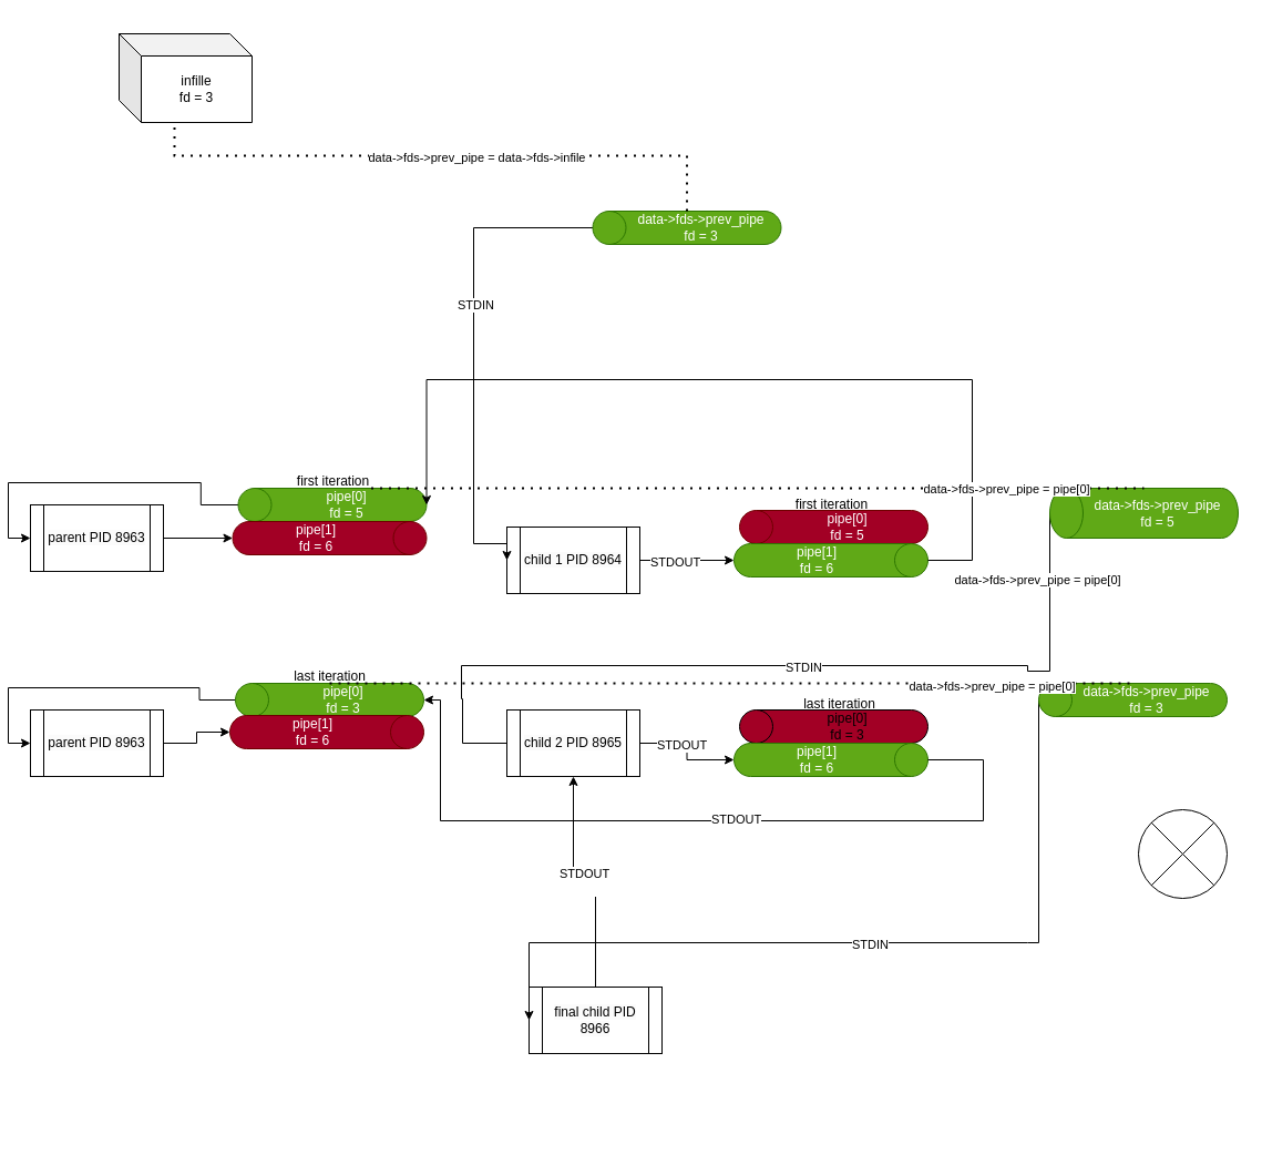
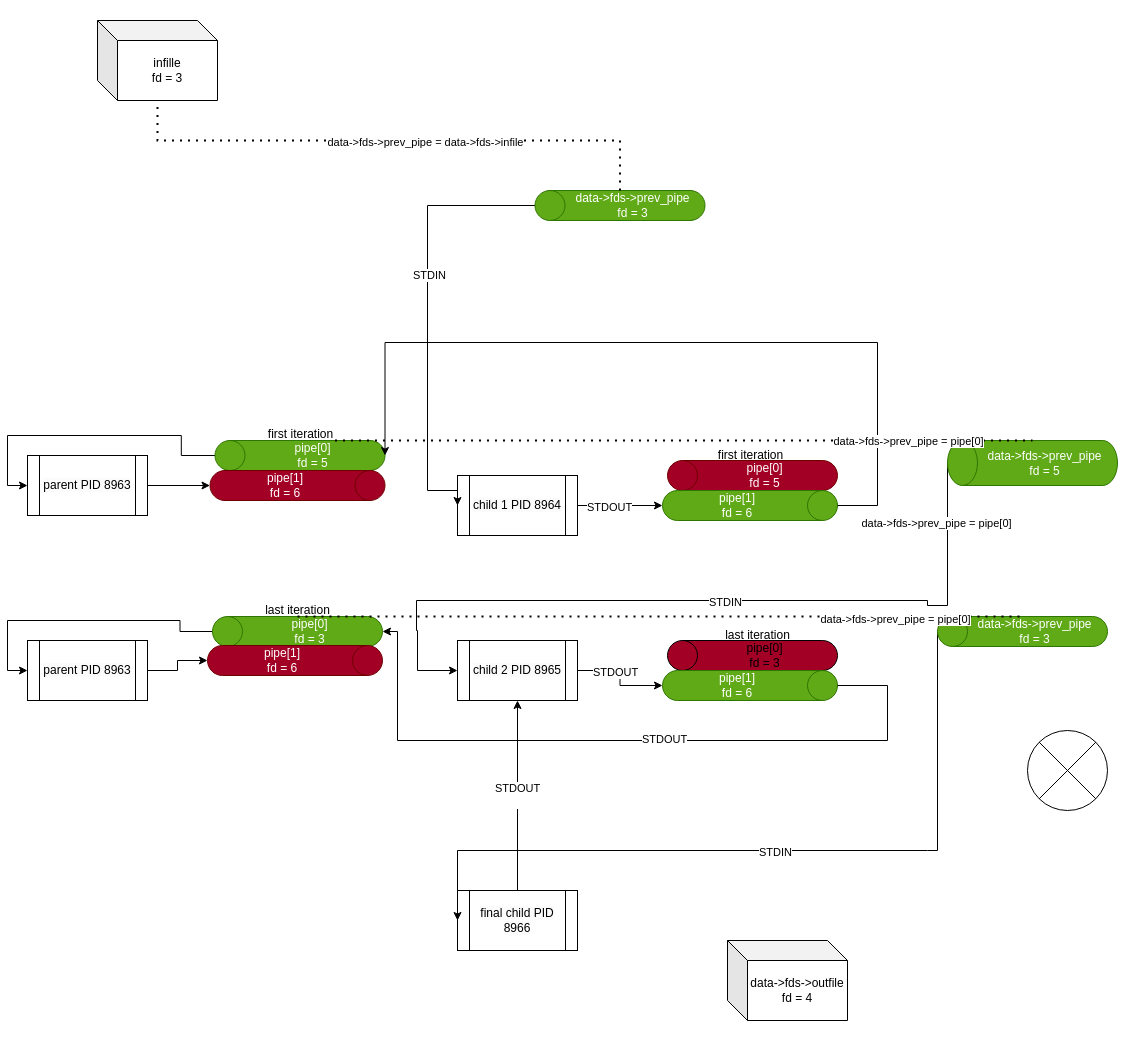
  <mxCell id="0" />
  <mxCell id="1" parent="0" />
  <mxCell id="2" style="edgeStyle=orthogonalEdgeStyle;rounded=0;orthogonalLoop=1;jettySize=auto;html=1;entryX=0;entryY=0.5;entryDx=0;entryDy=0;" edge="1" parent="1" source="3" target="7"><mxGeometry relative="1" as="geometry" /></mxCell>
  <mxCell id="3" value="pipe[0]&lt;br&gt;&lt;div&gt;fd = 5&lt;/div&gt;" style="shape=cylinder3;whiteSpace=wrap;html=1;boundedLbl=1;backgroundOutline=1;size=15;direction=north;fillColor=#60a917;fontColor=#ffffff;strokeColor=#2D7600;" parent="1" vertex="1"><mxGeometry x="207.5" y="440" width="170" height="30" as="geometry" /></mxCell>
- <mxCell id="4" value="infille&lt;div&gt;fd = 3&lt;/div&gt;" style="shape=cube;whiteSpace=wrap;html=1;boundedLbl=1;backgroundOutline=1;darkOpacity=0.05;darkOpacity2=0.1;" parent="1" vertex="1"><mxGeometry x="100" y="30" width="120" height="80" as="geometry" /></mxCell>
+ <mxCell id="4" value="infille&lt;div&gt;fd = 3&lt;/div&gt;" style="shape=cube;whiteSpace=wrap;html=1;boundedLbl=1;backgroundOutline=1;darkOpacity=0.05;darkOpacity2=0.1;" parent="1" vertex="1"><mxGeometry x="90" y="20" width="120" height="80" as="geometry" /></mxCell>
+ <mxCell id="5" value="data-&gt;fds-&gt;outfile&lt;div&gt;fd = 4&lt;/div&gt;" style="shape=cube;whiteSpace=wrap;html=1;boundedLbl=1;backgroundOutline=1;darkOpacity=0.05;darkOpacity2=0.1;" parent="1" vertex="1"><mxGeometry x="720" y="940" width="120" height="80" as="geometry" /></mxCell>
  <mxCell id="6" value="pipe[1]&lt;div&gt;fd = 6&lt;/div&gt;" style="shape=cylinder3;whiteSpace=wrap;html=1;boundedLbl=1;backgroundOutline=1;size=15;direction=south;fillColor=light-dark(#A20025,#FF3333);fontColor=#ffffff;strokeColor=#6F0000;" parent="1" vertex="1"><mxGeometry x="202.5" y="470" width="175" height="30" as="geometry" /></mxCell>
  <mxCell id="7" value="&lt;span style=&quot;color: rgb(0, 0, 0); font-family: Helvetica; font-size: 12px; font-style: normal; font-variant-ligatures: normal; font-variant-caps: normal; font-weight: 400; letter-spacing: normal; orphans: 2; text-align: center; text-indent: 0px; text-transform: none; widows: 2; word-spacing: 0px; -webkit-text-stroke-width: 0px; white-space: normal; background-color: rgb(251, 251, 251); text-decoration-thickness: initial; text-decoration-style: initial; text-decoration-color: initial; display: inline !important; float: none;&quot;&gt;parent PID 8963&lt;/span&gt;" style="shape=process;whiteSpace=wrap;html=1;backgroundOutline=1;" parent="1" vertex="1"><mxGeometry x="20" y="455" width="120" height="60" as="geometry" /></mxCell>
  <mxCell id="8" value="&lt;span style=&quot;color: rgb(0, 0, 0); font-family: Helvetica; font-size: 12px; font-style: normal; font-variant-ligatures: normal; font-variant-caps: normal; font-weight: 400; letter-spacing: normal; orphans: 2; text-align: center; text-indent: 0px; text-transform: none; widows: 2; word-spacing: 0px; -webkit-text-stroke-width: 0px; white-space: normal; background-color: rgb(251, 251, 251); text-decoration-thickness: initial; text-decoration-style: initial; text-decoration-color: initial; display: inline !important; float: none;&quot;&gt;child 1 PID 8964&lt;/span&gt;" style="shape=process;whiteSpace=wrap;html=1;backgroundOutline=1;" parent="1" vertex="1"><mxGeometry x="450" y="475" width="120" height="60" as="geometry" /></mxCell>
  <mxCell id="9" value="&lt;span style=&quot;color: rgb(0, 0, 0); font-family: Helvetica; font-size: 12px; font-style: normal; font-variant-ligatures: normal; font-variant-caps: normal; font-weight: 400; letter-spacing: normal; orphans: 2; text-align: center; text-indent: 0px; text-transform: none; widows: 2; word-spacing: 0px; -webkit-text-stroke-width: 0px; white-space: normal; background-color: rgb(251, 251, 251); text-decoration-thickness: initial; text-decoration-style: initial; text-decoration-color: initial; display: inline !important; float: none;&quot;&gt;child 2 PID 8965&lt;/span&gt;" style="shape=process;whiteSpace=wrap;html=1;backgroundOutline=1;" parent="1" vertex="1"><mxGeometry x="450" y="640" width="120" height="60" as="geometry" /></mxCell>
- <mxCell id="10" value="&lt;span style=&quot;color: rgb(0, 0, 0); font-family: Helvetica; font-size: 12px; font-style: normal; font-variant-ligatures: normal; font-variant-caps: normal; font-weight: 400; letter-spacing: normal; orphans: 2; text-align: center; text-indent: 0px; text-transform: none; widows: 2; word-spacing: 0px; -webkit-text-stroke-width: 0px; white-space: normal; background-color: rgb(251, 251, 251); text-decoration-thickness: initial; text-decoration-style: initial; text-decoration-color: initial; display: inline !important; float: none;&quot;&gt;final child PID 8966&lt;/span&gt;" style="shape=process;whiteSpace=wrap;html=1;backgroundOutline=1;" parent="1" vertex="1"><mxGeometry x="470" y="890" width="120" height="60" as="geometry" /></mxCell>
+ <mxCell id="10" value="&lt;span style=&quot;color: rgb(0, 0, 0); font-family: Helvetica; font-size: 12px; font-style: normal; font-variant-ligatures: normal; font-variant-caps: normal; font-weight: 400; letter-spacing: normal; orphans: 2; text-align: center; text-indent: 0px; text-transform: none; widows: 2; word-spacing: 0px; -webkit-text-stroke-width: 0px; white-space: normal; background-color: rgb(251, 251, 251); text-decoration-thickness: initial; text-decoration-style: initial; text-decoration-color: initial; display: inline !important; float: none;&quot;&gt;final child PID 8966&lt;/span&gt;" style="shape=process;whiteSpace=wrap;html=1;backgroundOutline=1;" parent="1" vertex="1"><mxGeometry x="450" y="890" width="120" height="60" as="geometry" /></mxCell>
  <mxCell id="11" value="pipe[0]&lt;div&gt;fd = 5&lt;/div&gt;" style="shape=cylinder3;whiteSpace=wrap;html=1;boundedLbl=1;backgroundOutline=1;size=15;direction=north;fillColor=light-dark(#A20025,#FF3333);fontColor=#ffffff;strokeColor=#6F0000;" parent="1" vertex="1"><mxGeometry x="660" y="460" width="170" height="30" as="geometry" /></mxCell>
  <mxCell id="12" value="pipe[1]&lt;div&gt;fd = 6&lt;/div&gt;" style="shape=cylinder3;whiteSpace=wrap;html=1;boundedLbl=1;backgroundOutline=1;size=15;direction=south;fillColor=#60a917;fontColor=#ffffff;strokeColor=#2D7600;" parent="1" vertex="1"><mxGeometry x="655" y="490" width="175" height="30" as="geometry" /></mxCell>
  <mxCell id="13" style="edgeStyle=orthogonalEdgeStyle;rounded=0;orthogonalLoop=1;jettySize=auto;html=1;entryX=0.5;entryY=1;entryDx=0;entryDy=0;entryPerimeter=0;" parent="1" source="8" target="12" edge="1"><mxGeometry relative="1" as="geometry" /></mxCell>
  <mxCell id="14" value="STDOUT" style="edgeLabel;html=1;align=center;verticalAlign=middle;resizable=0;points=[];" parent="13" vertex="1" connectable="0"><mxGeometry x="-0.261" y="-1" relative="1" as="geometry"><mxPoint as="offset" /></mxGeometry></mxCell>
  <mxCell id="15" value="STDOUT&lt;div&gt;&lt;br&gt;&lt;/div&gt;" style="edgeStyle=orthogonalEdgeStyle;rounded=0;orthogonalLoop=1;jettySize=auto;html=1;" parent="1" source="10" target="9" edge="1"><mxGeometry relative="1" as="geometry" /></mxCell>
  <mxCell id="16" value="pipe[0]&lt;div&gt;fd = 3&lt;br&gt;&lt;/div&gt;" style="shape=cylinder3;whiteSpace=wrap;html=1;boundedLbl=1;backgroundOutline=1;size=15;direction=north;fillColor=light-dark(#A20025,#FF3333);" parent="1" vertex="1"><mxGeometry x="660" y="640" width="170" height="30" as="geometry" /></mxCell>
  <mxCell id="17" value="pipe[1]&lt;div&gt;fd = 6&lt;/div&gt;" style="shape=cylinder3;whiteSpace=wrap;html=1;boundedLbl=1;backgroundOutline=1;size=15;direction=south;fillColor=#60a917;fontColor=#ffffff;strokeColor=#2D7600;" parent="1" vertex="1"><mxGeometry x="655" y="670" width="175" height="30" as="geometry" /></mxCell>
  <mxCell id="18" style="edgeStyle=orthogonalEdgeStyle;rounded=0;orthogonalLoop=1;jettySize=auto;html=1;entryX=0.5;entryY=1;entryDx=0;entryDy=0;entryPerimeter=0;exitX=1;exitY=0.5;exitDx=0;exitDy=0;" parent="1" source="9" target="17" edge="1"><mxGeometry relative="1" as="geometry"><mxPoint x="560" y="600" as="sourcePoint" /><mxPoint x="646" y="615" as="targetPoint" /></mxGeometry></mxCell>
  <mxCell id="19" value="STDOUT" style="edgeLabel;html=1;align=center;verticalAlign=middle;resizable=0;points=[];" parent="18" vertex="1" connectable="0"><mxGeometry x="-0.261" y="-1" relative="1" as="geometry"><mxPoint as="offset" /></mxGeometry></mxCell>
  <mxCell id="20" value="&lt;div&gt;first iteration&lt;/div&gt;" style="text;html=1;align=center;verticalAlign=middle;resizable=0;points=[];autosize=1;strokeColor=none;fillColor=none;" parent="1" vertex="1"><mxGeometry x="247.5" y="419" width="90" height="30" as="geometry" /></mxCell>
  <mxCell id="21" value="first iteration" style="text;html=1;align=center;verticalAlign=middle;resizable=0;points=[];autosize=1;strokeColor=none;fillColor=none;" parent="1" vertex="1"><mxGeometry x="697.5" y="440" width="90" height="30" as="geometry" /></mxCell>
  <mxCell id="22" value="&lt;div&gt;last iteration&lt;/div&gt;" style="text;html=1;align=center;verticalAlign=middle;resizable=0;points=[];autosize=1;strokeColor=none;fillColor=none;" parent="1" vertex="1"><mxGeometry x="705" y="620" width="90" height="30" as="geometry" /></mxCell>
  <mxCell id="23" style="edgeStyle=orthogonalEdgeStyle;rounded=0;orthogonalLoop=1;jettySize=auto;html=1;entryX=0;entryY=0.5;entryDx=0;entryDy=0;exitX=0.5;exitY=0;exitDx=0;exitDy=0;exitPerimeter=0;" edge="1" parent="1" source="25" target="8"><mxGeometry relative="1" as="geometry"><Array as="points"><mxPoint x="420" y="205" /><mxPoint x="420" y="490" /></Array></mxGeometry></mxCell>
  <mxCell id="24" value="&lt;div&gt;STDIN&lt;/div&gt;" style="edgeLabel;html=1;align=center;verticalAlign=middle;resizable=0;points=[];" vertex="1" connectable="0" parent="23"><mxGeometry x="-0.193" y="1" relative="1" as="geometry"><mxPoint as="offset" /></mxGeometry></mxCell>
  <mxCell id="25" value="data-&gt;fds-&gt;prev_pipe&lt;br&gt;&lt;div&gt;fd = 3&lt;br&gt;&lt;/div&gt;" style="shape=cylinder3;whiteSpace=wrap;html=1;boundedLbl=1;backgroundOutline=1;size=15;direction=north;fillColor=light-dark(#60A917,#3333FF);fontColor=#ffffff;strokeColor=#2D7600;" vertex="1" parent="1"><mxGeometry x="527.5" y="190" width="170" height="30" as="geometry" /></mxCell>
  <mxCell id="26" value="" style="endArrow=none;dashed=1;html=1;rounded=0;" edge="1" parent="1"><mxGeometry width="50" height="50" relative="1" as="geometry"><mxPoint y="550" as="sourcePoint" x="80" /><mxPoint y="550" as="targetPoint" x="80" /><Array as="points" /></mxGeometry></mxCell>
- <mxCell id="27" style="edgeStyle=orthogonalEdgeStyle;rounded=0;orthogonalLoop=1;jettySize=auto;html=1;entryX=0;entryY=0.5;entryDx=0;entryDy=0;exitX=0.5;exitY=0;exitDx=0;exitDy=0;exitPerimeter=0;endArrow=none;" edge="1" parent="1" source="29" target="9"><mxGeometry relative="1" as="geometry"><Array as="points"><mxPoint x="920" y="605" /><mxPoint x="920" y="600" /><mxPoint x="409" y="600" /><mxPoint x="409" y="630" /><mxPoint x="410" y="630" /><mxPoint x="410" y="670" /></Array></mxGeometry></mxCell>
+ <mxCell id="27" style="edgeStyle=orthogonalEdgeStyle;rounded=0;orthogonalLoop=1;jettySize=auto;html=1;entryX=0;entryY=0.5;entryDx=0;entryDy=0;exitX=0.5;exitY=0;exitDx=0;exitDy=0;exitPerimeter=0;" edge="1" parent="1" source="29" target="9"><mxGeometry relative="1" as="geometry"><Array as="points"><mxPoint x="920" y="605" /><mxPoint x="920" y="600" /><mxPoint x="409" y="600" /><mxPoint x="409" y="630" /><mxPoint x="410" y="630" /><mxPoint x="410" y="670" /></Array></mxGeometry></mxCell>
  <mxCell id="28" value="&lt;div&gt;STDIN&lt;/div&gt;" style="edgeLabel;html=1;align=center;verticalAlign=middle;resizable=0;points=[];" vertex="1" connectable="0" parent="27"><mxGeometry x="-0.062" y="1" relative="1" as="geometry"><mxPoint as="offset" /></mxGeometry></mxCell>
  <mxCell id="29" value="data-&gt;fds-&gt;prev_pipe&lt;br&gt;&lt;div&gt;fd = 5&lt;br&gt;&lt;/div&gt;" style="shape=cylinder3;whiteSpace=wrap;html=1;boundedLbl=1;backgroundOutline=1;size=15;direction=north;fillColor=light-dark(#60A917,#3333FF);fontColor=#ffffff;strokeColor=#2D7600;" vertex="1" parent="1"><mxGeometry x="940" y="440" width="170" height="45" as="geometry" /></mxCell>
  <mxCell id="30" style="edgeStyle=orthogonalEdgeStyle;rounded=0;orthogonalLoop=1;jettySize=auto;html=1;entryX=0.5;entryY=1;entryDx=0;entryDy=0;entryPerimeter=0;" edge="1" parent="1" source="12" target="3"><mxGeometry relative="1" as="geometry"><mxPoint x="500" y="330" as="targetPoint" /><Array as="points"><mxPoint x="870" y="505" /><mxPoint x="870" y="342" /></Array></mxGeometry></mxCell>
  <mxCell id="31" style="edgeStyle=orthogonalEdgeStyle;rounded=0;orthogonalLoop=1;jettySize=auto;html=1;entryX=0;entryY=0.5;entryDx=0;entryDy=0;exitX=0.5;exitY=0;exitDx=0;exitDy=0;exitPerimeter=0;" edge="1" parent="1" source="33" target="10"><mxGeometry relative="1" as="geometry"><Array as="points"><mxPoint x="920" y="850" /><mxPoint x="400" y="850" /></Array></mxGeometry></mxCell>
  <mxCell id="32" value="STDIN" style="edgeLabel;html=1;align=center;verticalAlign=middle;resizable=0;points=[];" vertex="1" connectable="0" parent="31"><mxGeometry x="-0.006" y="1" relative="1" as="geometry"><mxPoint as="offset" /></mxGeometry></mxCell>
  <mxCell id="33" value="data-&gt;fds-&gt;prev_pipe&lt;br&gt;&lt;div&gt;fd = 3&lt;br&gt;&lt;/div&gt;" style="shape=cylinder3;whiteSpace=wrap;html=1;boundedLbl=1;backgroundOutline=1;size=15;direction=north;fillColor=light-dark(#60A917,#3333FF);fontColor=#ffffff;strokeColor=#2D7600;" vertex="1" parent="1"><mxGeometry x="930" y="616" width="170" height="30" as="geometry" /></mxCell>
  <mxCell id="34" value="" style="edgeStyle=orthogonalEdgeStyle;rounded=0;orthogonalLoop=1;jettySize=auto;html=1;entryX=0.5;entryY=1;entryDx=0;entryDy=0;entryPerimeter=0;exitX=0.5;exitY=0;exitDx=0;exitDy=0;exitPerimeter=0;" edge="1" parent="1" source="17" target="43"><mxGeometry relative="1" as="geometry"><mxPoint x="830" y="685" as="sourcePoint" /><mxPoint x="1110" y="795" as="targetPoint" /><Array as="points"><mxPoint x="880" y="685" /><mxPoint x="880" y="740" /><mxPoint x="390" y="740" /><mxPoint x="390" y="631" /></Array></mxGeometry></mxCell>
  <mxCell id="35" value="STDOUT" style="edgeLabel;html=1;align=center;verticalAlign=middle;resizable=0;points=[];" vertex="1" connectable="0" parent="34"><mxGeometry x="-0.084" y="-2" relative="1" as="geometry"><mxPoint as="offset" /></mxGeometry></mxCell>
  <mxCell id="36" value="" style="shape=sumEllipse;perimeter=ellipsePerimeter;whiteSpace=wrap;html=1;backgroundOutline=1;" vertex="1" parent="1"><mxGeometry x="1020" y="730" width="80" height="80" as="geometry" /></mxCell>
  <mxCell id="37" value="" style="endArrow=none;dashed=1;html=1;dashPattern=1 3;strokeWidth=2;rounded=0;exitX=1;exitY=0;exitDx=0;exitDy=120;exitPerimeter=0;entryX=1;entryY=0.5;entryDx=0;entryDy=0;entryPerimeter=0;" edge="1" parent="1" source="3" target="29"><mxGeometry width="50" height="50" relative="1" as="geometry"><mxPoint x="560" y="530" as="sourcePoint" /><mxPoint x="610" y="480" as="targetPoint" /></mxGeometry></mxCell>
  <mxCell id="38" value="data-&gt;fds-&gt;prev_pipe = pipe[0]" style="edgeLabel;html=1;align=center;verticalAlign=middle;resizable=0;points=[];" vertex="1" connectable="0" parent="37"><mxGeometry x="0.152" y="-1" relative="1" as="geometry"><mxPoint x="199" y="81" as="offset" /></mxGeometry></mxCell>
  <mxCell id="39" value="data-&gt;fds-&gt;prev_pipe = pipe[0]" style="edgeLabel;html=1;align=center;verticalAlign=middle;resizable=0;points=[];" vertex="1" connectable="0" parent="37"><mxGeometry x="0.639" relative="1" as="geometry"><mxPoint x="1" as="offset" /></mxGeometry></mxCell>
  <mxCell id="40" value="" style="endArrow=none;dashed=1;html=1;dashPattern=1 3;strokeWidth=2;rounded=0;exitX=1;exitY=0.5;exitDx=0;exitDy=0;exitPerimeter=0;edgeStyle=orthogonalEdgeStyle;" edge="1" parent="1" source="25" target="4"><mxGeometry width="50" height="50" relative="1" as="geometry"><mxPoint x="560" y="530" as="sourcePoint" /><mxPoint x="610" y="480" as="targetPoint" /><Array as="points"><mxPoint x="613" y="140" /><mxPoint x="150" y="140" /></Array></mxGeometry></mxCell>
  <mxCell id="41" value="data-&gt;fds-&gt;prev_pipe = data-&gt;fds-&gt;infile" style="edgeLabel;html=1;align=center;verticalAlign=middle;resizable=0;points=[];" vertex="1" connectable="0" parent="40"><mxGeometry x="-0.114" y="1" relative="1" as="geometry"><mxPoint as="offset" /></mxGeometry></mxCell>
  <mxCell id="42" style="edgeStyle=orthogonalEdgeStyle;rounded=0;orthogonalLoop=1;jettySize=auto;html=1;entryX=0;entryY=0.5;entryDx=0;entryDy=0;" edge="1" parent="1" source="43" target="46"><mxGeometry relative="1" as="geometry" /></mxCell>
  <mxCell id="43" value="pipe[0]&lt;br&gt;&lt;div&gt;fd = 3&lt;br&gt;&lt;/div&gt;" style="shape=cylinder3;whiteSpace=wrap;html=1;boundedLbl=1;backgroundOutline=1;size=15;direction=north;fillColor=#60a917;fontColor=#ffffff;strokeColor=#2D7600;" vertex="1" parent="1"><mxGeometry x="205" y="616" width="170" height="30" as="geometry" /></mxCell>
  <mxCell id="44" value="pipe[1]&lt;div&gt;fd = 6&lt;/div&gt;" style="shape=cylinder3;whiteSpace=wrap;html=1;boundedLbl=1;backgroundOutline=1;size=15;direction=south;fillColor=light-dark(#A20025,#FF3333);fontColor=#ffffff;strokeColor=#6F0000;" vertex="1" parent="1"><mxGeometry x="200" y="645" width="175" height="30" as="geometry" /></mxCell>
  <mxCell id="45" value="last iteration" style="text;html=1;align=center;verticalAlign=middle;resizable=0;points=[];autosize=1;strokeColor=none;fillColor=none;" vertex="1" parent="1"><mxGeometry x="245" y="595" width="90" height="30" as="geometry" /></mxCell>
  <mxCell id="46" value="&lt;span style=&quot;color: rgb(0, 0, 0); font-family: Helvetica; font-size: 12px; font-style: normal; font-variant-ligatures: normal; font-variant-caps: normal; font-weight: 400; letter-spacing: normal; orphans: 2; text-align: center; text-indent: 0px; text-transform: none; widows: 2; word-spacing: 0px; -webkit-text-stroke-width: 0px; white-space: normal; background-color: rgb(251, 251, 251); text-decoration-thickness: initial; text-decoration-style: initial; text-decoration-color: initial; display: inline !important; float: none;&quot;&gt;parent PID 8963&lt;/span&gt;" style="shape=process;whiteSpace=wrap;html=1;backgroundOutline=1;" vertex="1" parent="1"><mxGeometry x="20" y="640" width="120" height="60" as="geometry" /></mxCell>
  <mxCell id="47" style="edgeStyle=orthogonalEdgeStyle;rounded=0;orthogonalLoop=1;jettySize=auto;html=1;entryX=0.5;entryY=1;entryDx=0;entryDy=0;entryPerimeter=0;" edge="1" parent="1" source="46" target="44"><mxGeometry relative="1" as="geometry" /></mxCell>
  <mxCell id="48" value="" style="endArrow=none;dashed=1;html=1;dashPattern=1 3;strokeWidth=2;rounded=0;exitX=1;exitY=0.5;exitDx=0;exitDy=0;exitPerimeter=0;entryX=1;entryY=0.5;entryDx=0;entryDy=0;entryPerimeter=0;" edge="1" parent="1" source="43" target="33"><mxGeometry width="50" height="50" relative="1" as="geometry"><mxPoint x="500" y="660" as="sourcePoint" /><mxPoint x="550" y="610" as="targetPoint" /></mxGeometry></mxCell>
  <mxCell id="49" value="data-&gt;fds-&gt;prev_pipe = pipe[0]" style="edgeLabel;html=1;align=center;verticalAlign=middle;resizable=0;points=[];" vertex="1" connectable="0" parent="48"><mxGeometry x="0.647" y="-2" relative="1" as="geometry"><mxPoint as="offset" /></mxGeometry></mxCell>
  <mxCell id="50" style="edgeStyle=orthogonalEdgeStyle;rounded=0;orthogonalLoop=1;jettySize=auto;html=1;entryX=0.5;entryY=1;entryDx=0;entryDy=0;entryPerimeter=0;" edge="1" parent="1" source="7" target="6"><mxGeometry relative="1" as="geometry" /></mxCell>
